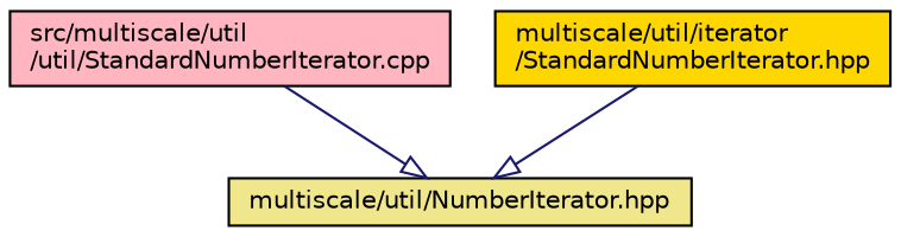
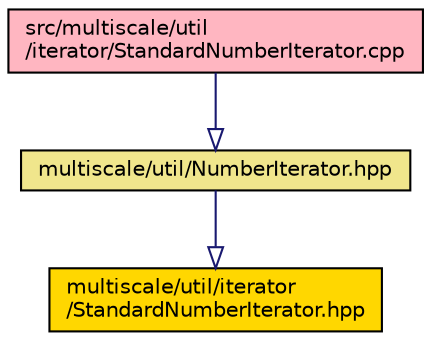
  digraph {
    node [color=black fontname=Helvetica fontsize=10 shape=record style=filled]
    edge [arrowhead=onormal color=midnightblue fontname=Helvetica fontsize=10 labelfontname=Helvetica labelfontsize=10 style=solid]
-   n1 [fillcolor=lightpink fontcolor=black height=0.2 label="src/multiscale/util\l/util/StandardNumberIterator.cpp" width=0.4]
+   n1 [fillcolor=lightpink fontcolor=black height=0.2 label="src/multiscale/util\l/iterator/StandardNumberIterator.cpp" width=0.4]
    n2 [fillcolor=khaki height=0.2 label="multiscale/util/NumberIterator.hpp" width=0.4]
    n3 [fillcolor=gold height=0.2 label="multiscale/util/iterator\l/StandardNumberIterator.hpp" width=0.4]
    n1 -> n2
-   n3 -> n2
+   n2 -> n3
  }
